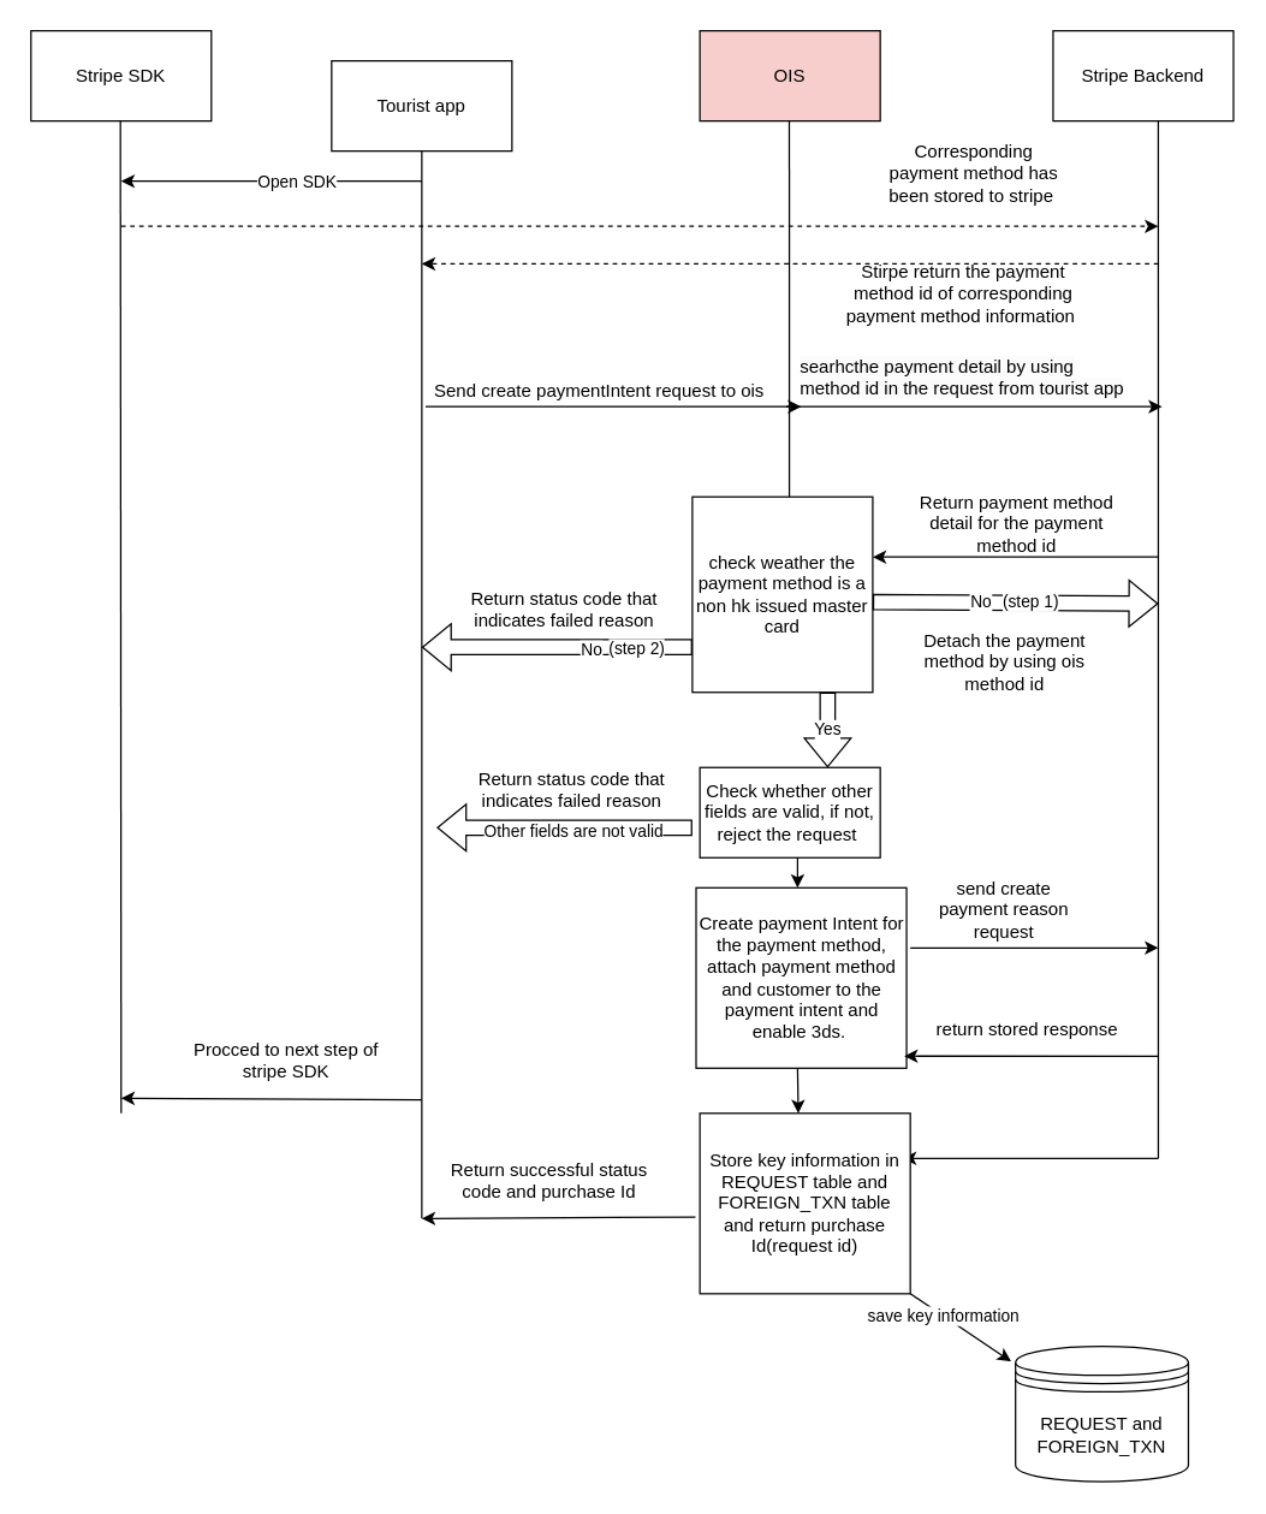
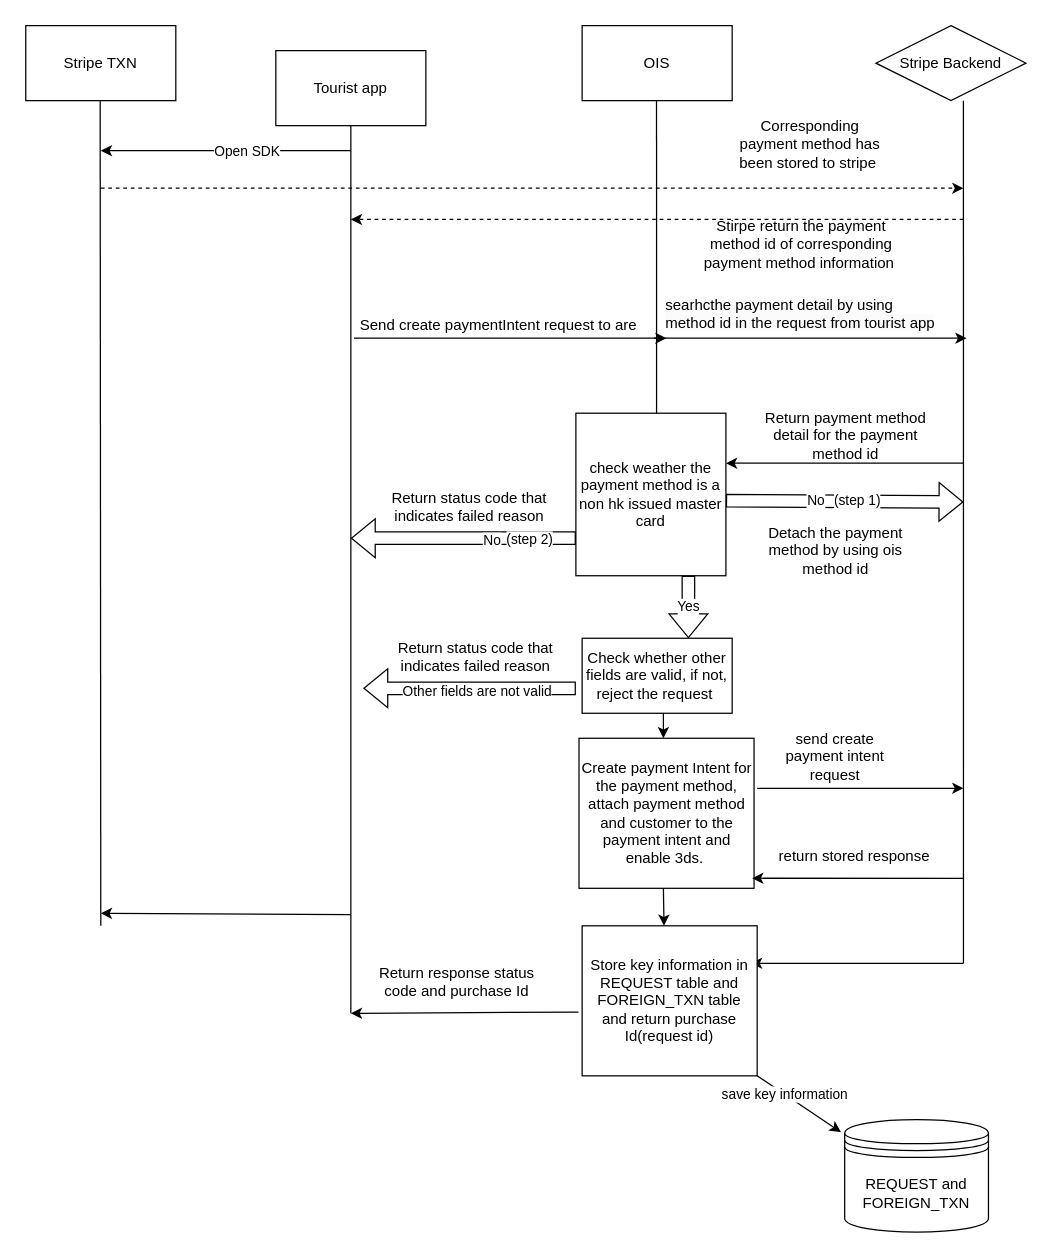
  <mxCell id="0" />
  <mxCell id="1" parent="0" />
  <mxCell id="2" value="Tourist app" style="rounded=0;whiteSpace=wrap;html=1;" parent="1" vertex="1"><mxGeometry x="220" y="40" width="120" height="60" as="geometry" /></mxCell>
- <mxCell id="3" value="OIS" style="rounded=0;whiteSpace=wrap;html=1;fillColor=#f8cecc;" parent="1" vertex="1"><mxGeometry x="465" y="20" width="120" height="60" as="geometry" /></mxCell>
- <mxCell id="4" value="Stripe Backend" style="rounded=0;whiteSpace=wrap;html=1;" parent="1" vertex="1"><mxGeometry x="700" y="20" width="120" height="60" as="geometry" /></mxCell>
+ <mxCell id="3" value="OIS" style="rounded=0;whiteSpace=wrap;html=1;" parent="1" vertex="1"><mxGeometry x="465" y="20" width="120" height="60" as="geometry" /></mxCell>
+ <mxCell id="4" value="Stripe Backend" style="rhombus;whiteSpace=wrap;html=1;" parent="1" vertex="1"><mxGeometry x="700" y="20" width="120" height="60" as="geometry" /></mxCell>
  <mxCell id="5" value="" style="endArrow=none;html=1;rounded=0;entryX=0.5;entryY=1;entryDx=0;entryDy=0;" parent="1" target="2" edge="1"><mxGeometry width="50" height="50" relative="1" as="geometry"><mxPoint x="280" y="810" as="sourcePoint" /><mxPoint x="290" y="120" as="targetPoint" /></mxGeometry></mxCell>
  <mxCell id="6" value="" style="endArrow=none;html=1;rounded=0;entryX=0.5;entryY=1;entryDx=0;entryDy=0;exitX=0.538;exitY=0.167;exitDx=0;exitDy=0;exitPerimeter=0;" parent="1" source="22" edge="1"><mxGeometry width="50" height="50" relative="1" as="geometry"><mxPoint x="525" y="340" as="sourcePoint" /><mxPoint x="524.5" y="80" as="targetPoint" /></mxGeometry></mxCell>
  <mxCell id="7" value="" style="endArrow=none;html=1;rounded=0;entryX=0.583;entryY=1;entryDx=0;entryDy=0;entryPerimeter=0;" parent="1" edge="1" target="4"><mxGeometry width="50" height="50" relative="1" as="geometry"><mxPoint x="770" y="770" as="sourcePoint" /><mxPoint x="770" y="140" as="targetPoint" /></mxGeometry></mxCell>
  <mxCell id="8" value="" style="endArrow=classic;html=1;rounded=0;" parent="1" edge="1"><mxGeometry width="50" height="50" relative="1" as="geometry"><mxPoint x="282.5" y="270" as="sourcePoint" /><mxPoint x="532.5" y="270" as="targetPoint" /></mxGeometry></mxCell>
- <mxCell id="9" value="Stripe SDK" style="rounded=0;whiteSpace=wrap;html=1;" parent="1" vertex="1"><mxGeometry x="20" y="20" width="120" height="60" as="geometry" /></mxCell>
+ <mxCell id="9" value="Stripe TXN" style="rounded=0;whiteSpace=wrap;html=1;" parent="1" vertex="1"><mxGeometry x="20" y="20" width="120" height="60" as="geometry" /></mxCell>
  <mxCell id="10" value="" style="endArrow=none;html=1;rounded=0;entryX=0.5;entryY=1;entryDx=0;entryDy=0;" parent="1" edge="1"><mxGeometry width="50" height="50" relative="1" as="geometry"><mxPoint x="80" y="740" as="sourcePoint" /><mxPoint x="79.5" y="80" as="targetPoint" /></mxGeometry></mxCell>
- <mxCell id="11" value="Send create paymentIntent request to ois&amp;nbsp;" style="text;html=1;strokeColor=none;fillColor=none;align=center;verticalAlign=middle;whiteSpace=wrap;rounded=0;" parent="1" vertex="1"><mxGeometry x="280" y="230" width="240" height="60" as="geometry" /></mxCell>
+ <mxCell id="11" value="Send create paymentIntent request to are&amp;nbsp;" style="text;html=1;strokeColor=none;fillColor=none;align=center;verticalAlign=middle;whiteSpace=wrap;rounded=0;" parent="1" vertex="1"><mxGeometry x="280" y="230" width="240" height="60" as="geometry" /></mxCell>
  <mxCell id="12" value="REQUEST and FOREIGN_TXN" style="shape=datastore;whiteSpace=wrap;html=1;" parent="1" vertex="1"><mxGeometry x="675" y="895" width="115" height="90" as="geometry" /></mxCell>
  <mxCell id="13" value="" style="endArrow=classic;html=1;rounded=0;" parent="1" edge="1"><mxGeometry width="50" height="50" relative="1" as="geometry"><mxPoint x="280" y="731" as="sourcePoint" /><mxPoint x="80" y="730" as="targetPoint" /></mxGeometry></mxCell>
  <mxCell id="14" value="" style="endArrow=classic;html=1;rounded=0;dashed=1;" parent="1" edge="1"><mxGeometry width="50" height="50" relative="1" as="geometry"><mxPoint x="80" y="150" as="sourcePoint" /><mxPoint x="770" y="150" as="targetPoint" /></mxGeometry></mxCell>
  <mxCell id="15" value="Corresponding payment method has been stored to stripe&amp;nbsp;" style="text;html=1;strokeColor=none;fillColor=none;align=center;verticalAlign=middle;whiteSpace=wrap;rounded=0;" parent="1" vertex="1"><mxGeometry x="590" y="100" width="115" height="30" as="geometry" /></mxCell>
  <mxCell id="16" value="" style="endArrow=classic;html=1;rounded=0;dashed=1;" parent="1" edge="1"><mxGeometry width="50" height="50" relative="1" as="geometry"><mxPoint x="770" y="175" as="sourcePoint" /><mxPoint x="280" y="175" as="targetPoint" /></mxGeometry></mxCell>
  <mxCell id="17" value="Stirpe return the payment method id of corresponding payment method information&amp;nbsp;" style="text;html=1;strokeColor=none;fillColor=none;align=center;verticalAlign=middle;whiteSpace=wrap;rounded=0;" parent="1" vertex="1"><mxGeometry x="557.5" y="180" width="165" height="30" as="geometry" /></mxCell>
  <mxCell id="18" value="&lt;span style=&quot;color: rgb(0, 0, 0); font-family: Helvetica; font-size: 12px; font-style: normal; font-variant-ligatures: normal; font-variant-caps: normal; font-weight: 400; letter-spacing: normal; orphans: 2; text-align: center; text-indent: 0px; text-transform: none; widows: 2; word-spacing: 0px; -webkit-text-stroke-width: 0px; background-color: rgb(251, 251, 251); text-decoration-thickness: initial; text-decoration-style: initial; text-decoration-color: initial; float: none; display: inline !important;&quot;&gt;searhcthe payment detail by using method id in the request&amp;nbsp;&lt;/span&gt;&lt;span style=&quot;color: rgb(0, 0, 0); font-family: Helvetica; font-size: 12px; font-style: normal; font-variant-ligatures: normal; font-variant-caps: normal; font-weight: 400; letter-spacing: normal; orphans: 2; text-align: center; text-indent: 0px; text-transform: none; widows: 2; word-spacing: 0px; -webkit-text-stroke-width: 0px; background-color: rgb(251, 251, 251); text-decoration-thickness: initial; text-decoration-style: initial; text-decoration-color: initial; float: none; display: inline !important;&quot;&gt;from tourist app&lt;/span&gt;" style="text;whiteSpace=wrap;html=1;" vertex="1" parent="1"><mxGeometry x="530" y="230" width="220" height="50" as="geometry" /></mxCell>
  <mxCell id="19" value="" style="endArrow=classic;html=1;rounded=0;" edge="1" parent="1"><mxGeometry width="50" height="50" relative="1" as="geometry"><mxPoint x="522.5" y="270" as="sourcePoint" /><mxPoint x="772.5" y="270" as="targetPoint" /></mxGeometry></mxCell>
  <mxCell id="20" value="" style="endArrow=classic;html=1;rounded=0;" edge="1" parent="1"><mxGeometry width="50" height="50" relative="1" as="geometry"><mxPoint x="770" y="370" as="sourcePoint" /><mxPoint x="580" y="370" as="targetPoint" /></mxGeometry></mxCell>
  <mxCell id="21" value="&lt;div style=&quot;text-align: center;&quot;&gt;Return payment method detail for the payment method id&lt;/div&gt;" style="text;whiteSpace=wrap;html=1;" vertex="1" parent="1"><mxGeometry x="600" y="320" width="150" height="50" as="geometry" /></mxCell>
  <mxCell id="22" value="check weather the payment method is a non hk issued master card" style="rounded=0;whiteSpace=wrap;html=1;" vertex="1" parent="1"><mxGeometry x="460" y="330" width="120" height="130" as="geometry" /></mxCell>
  <mxCell id="23" value="Yes" style="shape=flexArrow;endArrow=classic;html=1;rounded=0;" edge="1" parent="1"><mxGeometry width="50" height="50" relative="1" as="geometry"><mxPoint x="550" y="460" as="sourcePoint" /><mxPoint x="550" y="510" as="targetPoint" /></mxGeometry></mxCell>
  <mxCell id="24" value="Create payment Intent for the payment method, attach payment method and customer to the payment intent and enable 3ds.&amp;nbsp;" style="rounded=0;whiteSpace=wrap;html=1;" vertex="1" parent="1"><mxGeometry x="462.5" y="590" width="140" height="120" as="geometry" /></mxCell>
  <mxCell id="25" value="" style="shape=flexArrow;endArrow=classic;html=1;rounded=0;" edge="1" parent="1"><mxGeometry width="50" height="50" relative="1" as="geometry"><mxPoint x="460" y="430" as="sourcePoint" /><mxPoint x="280" y="430" as="targetPoint" /></mxGeometry></mxCell>
  <mxCell id="26" value="No" style="edgeLabel;html=1;align=center;verticalAlign=middle;resizable=0;points=[];" vertex="1" connectable="0" parent="25"><mxGeometry x="-0.25" y="1" relative="1" as="geometry"><mxPoint as="offset" /></mxGeometry></mxCell>
  <mxCell id="27" value="(step 2)" style="edgeLabel;html=1;align=center;verticalAlign=middle;resizable=0;points=[];" vertex="1" connectable="0" parent="25"><mxGeometry x="-0.478" relative="1" as="geometry"><mxPoint x="9" as="offset" /></mxGeometry></mxCell>
  <mxCell id="28" value="" style="shape=flexArrow;endArrow=classic;html=1;rounded=0;" edge="1" parent="1"><mxGeometry width="50" height="50" relative="1" as="geometry"><mxPoint x="580" y="400" as="sourcePoint" /><mxPoint x="770" y="401" as="targetPoint" /></mxGeometry></mxCell>
  <mxCell id="29" value="No" style="edgeLabel;html=1;align=center;verticalAlign=middle;resizable=0;points=[];" vertex="1" connectable="0" parent="28"><mxGeometry x="-0.25" y="1" relative="1" as="geometry"><mxPoint as="offset" /></mxGeometry></mxCell>
  <mxCell id="30" value="(step 1)" style="edgeLabel;html=1;align=center;verticalAlign=middle;resizable=0;points=[];" vertex="1" connectable="0" parent="28"><mxGeometry x="0.053" relative="1" as="geometry"><mxPoint x="5" y="-1" as="offset" /></mxGeometry></mxCell>
  <mxCell id="31" value="Detach the payment method by using ois method id" style="text;html=1;strokeColor=none;fillColor=none;align=center;verticalAlign=middle;whiteSpace=wrap;rounded=0;" vertex="1" parent="1"><mxGeometry x="602.5" y="420" width="130" height="40" as="geometry" /></mxCell>
  <mxCell id="32" value="Return status code that indicates failed reason" style="text;html=1;strokeColor=none;fillColor=none;align=center;verticalAlign=middle;whiteSpace=wrap;rounded=0;" vertex="1" parent="1"><mxGeometry x="305" y="390" width="140" height="30" as="geometry" /></mxCell>
  <mxCell id="33" value="" style="endArrow=classic;html=1;rounded=0;" edge="1" parent="1"><mxGeometry width="50" height="50" relative="1" as="geometry"><mxPoint x="280" y="120" as="sourcePoint" /><mxPoint x="80" y="120" as="targetPoint" /></mxGeometry></mxCell>
  <mxCell id="34" value="Open SDK" style="edgeLabel;html=1;align=center;verticalAlign=middle;resizable=0;points=[];" vertex="1" connectable="0" parent="33"><mxGeometry x="-0.162" relative="1" as="geometry"><mxPoint as="offset" /></mxGeometry></mxCell>
  <mxCell id="35" value="" style="endArrow=classic;html=1;rounded=0;" edge="1" parent="1"><mxGeometry width="50" height="50" relative="1" as="geometry"><mxPoint x="605" y="630" as="sourcePoint" /><mxPoint x="770" y="630" as="targetPoint" /></mxGeometry></mxCell>
- <mxCell id="36" value="send create payment reason request" style="text;html=1;strokeColor=none;fillColor=none;align=center;verticalAlign=middle;whiteSpace=wrap;rounded=0;" vertex="1" parent="1"><mxGeometry x="616.25" y="590" width="102.5" height="30" as="geometry" /></mxCell>
+ <mxCell id="36" value="send create payment intent request" style="text;html=1;strokeColor=none;fillColor=none;align=center;verticalAlign=middle;whiteSpace=wrap;rounded=0;" vertex="1" parent="1"><mxGeometry x="616.25" y="590" width="102.5" height="30" as="geometry" /></mxCell>
  <mxCell id="37" value="" style="endArrow=classic;html=1;rounded=0;" edge="1" parent="1"><mxGeometry width="50" height="50" relative="1" as="geometry"><mxPoint x="770" y="770" as="sourcePoint" /><mxPoint x="600" y="770" as="targetPoint" /></mxGeometry></mxCell>
  <mxCell id="38" value="Store key information in REQUEST table and FOREIGN_TXN table and return purchase Id(request id)" style="rounded=0;whiteSpace=wrap;html=1;" vertex="1" parent="1"><mxGeometry x="465" y="740" width="140" height="120" as="geometry" /></mxCell>
  <mxCell id="39" value="return stored response" style="text;html=1;strokeColor=none;fillColor=none;align=center;verticalAlign=middle;whiteSpace=wrap;rounded=0;" vertex="1" parent="1"><mxGeometry x="616.25" y="670" width="133.75" height="30" as="geometry" /></mxCell>
  <mxCell id="40" value="" style="endArrow=classic;html=1;rounded=0;exitX=-0.021;exitY=0.575;exitDx=0;exitDy=0;exitPerimeter=0;" edge="1" parent="1" source="38"><mxGeometry width="50" height="50" relative="1" as="geometry"><mxPoint x="410" y="730" as="sourcePoint" /><mxPoint x="280" y="810" as="targetPoint" /></mxGeometry></mxCell>
- <mxCell id="41" value="Return successful status code and purchase Id" style="text;html=1;strokeColor=none;fillColor=none;align=center;verticalAlign=middle;whiteSpace=wrap;rounded=0;" vertex="1" parent="1"><mxGeometry x="295" y="770" width="140" height="30" as="geometry" /></mxCell>
- <mxCell id="42" value="Procced to next step of stripe SDK" style="text;html=1;strokeColor=none;fillColor=none;align=center;verticalAlign=middle;whiteSpace=wrap;rounded=0;" vertex="1" parent="1"><mxGeometry x="120" y="690" width="140" height="30" as="geometry" /></mxCell>
+ <mxCell id="41" value="Return response status code and purchase Id" style="text;html=1;strokeColor=none;fillColor=none;align=center;verticalAlign=middle;whiteSpace=wrap;rounded=0;" vertex="1" parent="1"><mxGeometry x="295" y="770" width="140" height="30" as="geometry" /></mxCell>
  <mxCell id="43" value="" style="endArrow=classic;html=1;rounded=0;entryX=-0.026;entryY=0.111;entryDx=0;entryDy=0;entryPerimeter=0;exitX=1;exitY=1;exitDx=0;exitDy=0;" edge="1" parent="1" source="38" target="12"><mxGeometry width="50" height="50" relative="1" as="geometry"><mxPoint x="602.5" y="820" as="sourcePoint" /><mxPoint x="652.5" y="770" as="targetPoint" /></mxGeometry></mxCell>
  <mxCell id="44" value="save key information" style="edgeLabel;html=1;align=center;verticalAlign=middle;resizable=0;points=[];" vertex="1" connectable="0" parent="43"><mxGeometry x="-0.375" y="4" relative="1" as="geometry"><mxPoint x="-1" y="4" as="offset" /></mxGeometry></mxCell>
  <mxCell id="45" value="Check whether other fields are valid, if not, reject the request&amp;nbsp;" style="rounded=0;whiteSpace=wrap;html=1;" vertex="1" parent="1"><mxGeometry x="465" y="510" width="120" height="60" as="geometry" /></mxCell>
  <mxCell id="46" value="" style="endArrow=classic;html=1;rounded=0;" edge="1" parent="1"><mxGeometry width="50" height="50" relative="1" as="geometry"><mxPoint x="530" y="570" as="sourcePoint" /><mxPoint x="530" y="590" as="targetPoint" /></mxGeometry></mxCell>
  <mxCell id="47" value="Return status code that indicates failed reason" style="text;html=1;strokeColor=none;fillColor=none;align=center;verticalAlign=middle;whiteSpace=wrap;rounded=0;" vertex="1" parent="1"><mxGeometry x="310" y="510" width="140" height="30" as="geometry" /></mxCell>
  <mxCell id="48" value="" style="shape=flexArrow;endArrow=classic;html=1;rounded=0;" edge="1" parent="1"><mxGeometry width="50" height="50" relative="1" as="geometry"><mxPoint x="460" y="550" as="sourcePoint" /><mxPoint x="290" y="550" as="targetPoint" /></mxGeometry></mxCell>
  <mxCell id="49" value="Other fields are not valid" style="edgeLabel;html=1;align=center;verticalAlign=middle;resizable=0;points=[];" vertex="1" connectable="0" parent="48"><mxGeometry x="0.165" y="2" relative="1" as="geometry"><mxPoint x="19" as="offset" /></mxGeometry></mxCell>
  <mxCell id="50" value="" style="endArrow=classic;html=1;rounded=0;entryX=0.989;entryY=0.933;entryDx=0;entryDy=0;entryPerimeter=0;" edge="1" parent="1" target="24"><mxGeometry width="50" height="50" relative="1" as="geometry"><mxPoint x="770" y="702" as="sourcePoint" /><mxPoint x="760" y="710" as="targetPoint" /></mxGeometry></mxCell>
  <mxCell id="51" value="" style="endArrow=classic;html=1;rounded=0;" edge="1" parent="1"><mxGeometry width="50" height="50" relative="1" as="geometry"><mxPoint x="530" y="710" as="sourcePoint" /><mxPoint x="530.5" y="740" as="targetPoint" /></mxGeometry></mxCell>
